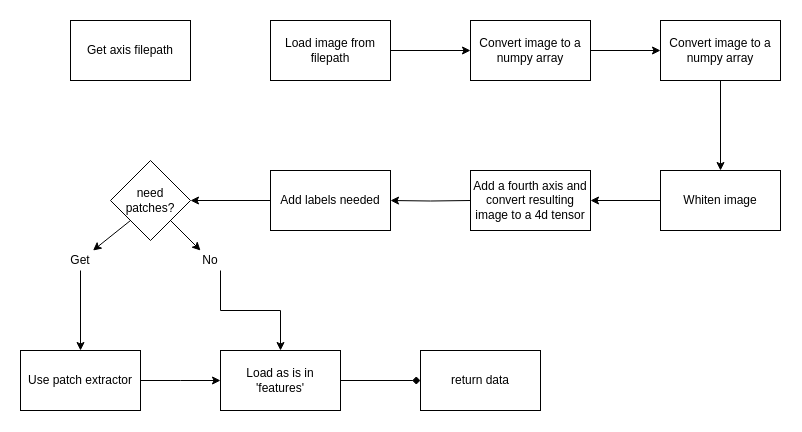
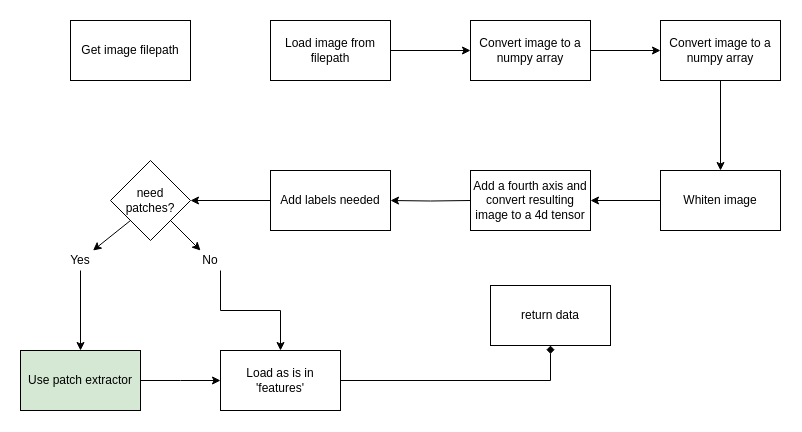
  <mxCell id="0" />
  <mxCell id="1" parent="0" />
- <mxCell id="2" value="Get axis filepath" style="rounded=0;whiteSpace=wrap;html=1;" vertex="1" parent="1"><mxGeometry x="70" y="20" width="120" height="60" as="geometry" /></mxCell>
+ <mxCell id="2" value="Get image filepath" style="rounded=0;whiteSpace=wrap;html=1;" vertex="1" parent="1"><mxGeometry x="70" y="20" width="120" height="60" as="geometry" /></mxCell>
  <mxCell id="3" value="" style="edgeStyle=orthogonalEdgeStyle;rounded=0;orthogonalLoop=1;jettySize=auto;html=1;" edge="1" parent="1" source="4" target="6"><mxGeometry relative="1" as="geometry" /></mxCell>
  <mxCell id="4" value="Load image from filepath" style="rounded=0;whiteSpace=wrap;html=1;" vertex="1" parent="1"><mxGeometry x="270" y="20" width="120" height="60" as="geometry" /></mxCell>
  <mxCell id="5" value="" style="edgeStyle=orthogonalEdgeStyle;rounded=0;orthogonalLoop=1;jettySize=auto;html=1;" edge="1" parent="1" source="6" target="8"><mxGeometry relative="1" as="geometry" /></mxCell>
  <mxCell id="6" value="Convert image to a numpy array" style="rounded=0;whiteSpace=wrap;html=1;" vertex="1" parent="1"><mxGeometry x="470" y="20" width="120" height="60" as="geometry" /></mxCell>
  <mxCell id="7" value="" style="edgeStyle=orthogonalEdgeStyle;rounded=0;orthogonalLoop=1;jettySize=auto;html=1;" edge="1" parent="1" source="8" target="10"><mxGeometry relative="1" as="geometry" /></mxCell>
  <mxCell id="8" value="Convert image to a numpy array" style="rounded=0;whiteSpace=wrap;html=1;" vertex="1" parent="1"><mxGeometry x="660" y="20" width="120" height="60" as="geometry" /></mxCell>
  <mxCell id="9" value="" style="edgeStyle=orthogonalEdgeStyle;rounded=0;orthogonalLoop=1;jettySize=auto;html=1;" edge="1" parent="1" source="10" target="12"><mxGeometry relative="1" as="geometry" /></mxCell>
  <mxCell id="10" value="Whiten image" style="rounded=0;whiteSpace=wrap;html=1;" vertex="1" parent="1"><mxGeometry x="660" y="170" width="120" height="60" as="geometry" /></mxCell>
  <mxCell id="11" value="" style="edgeStyle=orthogonalEdgeStyle;rounded=0;orthogonalLoop=1;jettySize=auto;html=1;" edge="1" parent="1" target="14"><mxGeometry relative="1" as="geometry"><mxPoint x="470" y="200" as="sourcePoint" /></mxGeometry></mxCell>
  <mxCell id="12" value="Add a fourth axis and convert resulting image to a 4d tensor" style="rounded=0;whiteSpace=wrap;html=1;" vertex="1" parent="1"><mxGeometry x="470" y="170" width="120" height="60" as="geometry" /></mxCell>
  <mxCell id="13" value="" style="edgeStyle=orthogonalEdgeStyle;rounded=0;orthogonalLoop=1;jettySize=auto;html=1;" edge="1" parent="1" source="14"><mxGeometry relative="1" as="geometry"><mxPoint x="190" y="200" as="targetPoint" /></mxGeometry></mxCell>
  <mxCell id="14" value="Add labels needed" style="rounded=0;whiteSpace=wrap;html=1;" vertex="1" parent="1"><mxGeometry x="270" y="170" width="120" height="60" as="geometry" /></mxCell>
  <mxCell id="15" value="need patches?" style="rhombus;whiteSpace=wrap;html=1;" vertex="1" parent="1"><mxGeometry x="110" y="160" width="80" height="80" as="geometry" /></mxCell>
  <mxCell id="16" value="" style="endArrow=classic;html=1;exitX=0;exitY=1;exitDx=0;exitDy=0;" edge="1" parent="1" target="17"><mxGeometry width="50" height="50" relative="1" as="geometry"><mxPoint x="130" y="220" as="sourcePoint" /><mxPoint x="80" y="260" as="targetPoint" /></mxGeometry></mxCell>
- <mxCell id="17" value="Get" style="text;html=1;strokeColor=none;fillColor=none;align=center;verticalAlign=middle;whiteSpace=wrap;rounded=0;" vertex="1" parent="1"><mxGeometry x="60" y="250" width="40" height="20" as="geometry" /></mxCell>
+ <mxCell id="17" value="Yes" style="text;html=1;strokeColor=none;fillColor=none;align=center;verticalAlign=middle;whiteSpace=wrap;rounded=0;" vertex="1" parent="1"><mxGeometry x="60" y="250" width="40" height="20" as="geometry" /></mxCell>
  <mxCell id="18" value="" style="endArrow=classic;html=1;exitX=1;exitY=1;exitDx=0;exitDy=0;" edge="1" parent="1"><mxGeometry width="50" height="50" relative="1" as="geometry"><mxPoint x="170" y="220" as="sourcePoint" /><mxPoint x="200" y="250" as="targetPoint" /></mxGeometry></mxCell>
  <mxCell id="19" style="edgeStyle=orthogonalEdgeStyle;rounded=0;orthogonalLoop=1;jettySize=auto;html=1;exitX=0.75;exitY=1;exitDx=0;exitDy=0;entryX=0.5;entryY=0;entryDx=0;entryDy=0;" edge="1" parent="1" source="20" target="22"><mxGeometry relative="1" as="geometry" /></mxCell>
  <mxCell id="20" value="No" style="text;html=1;strokeColor=none;fillColor=none;align=center;verticalAlign=middle;whiteSpace=wrap;rounded=0;" vertex="1" parent="1"><mxGeometry x="190" y="250" width="40" height="20" as="geometry" /></mxCell>
  <mxCell id="21" value="" style="edgeStyle=orthogonalEdgeStyle;rounded=0;orthogonalLoop=1;jettySize=auto;html=1;endArrow=diamond;" edge="1" parent="1" source="22" target="23"><mxGeometry relative="1" as="geometry" /></mxCell>
  <mxCell id="22" value="Load as is in 'features'" style="rounded=0;whiteSpace=wrap;html=1;" vertex="1" parent="1"><mxGeometry x="220" y="350" width="120" height="60" as="geometry" /></mxCell>
- <mxCell id="23" value="return data" style="rounded=0;whiteSpace=wrap;html=1;" vertex="1" parent="1"><mxGeometry x="420" y="350" width="120" height="60" as="geometry" /></mxCell>
+ <mxCell id="23" value="return data" style="rounded=0;whiteSpace=wrap;html=1;" vertex="1" parent="1"><mxGeometry x="490" y="285" width="120" height="60" as="geometry" /></mxCell>
  <mxCell id="24" value="" style="edgeStyle=orthogonalEdgeStyle;rounded=0;orthogonalLoop=1;jettySize=auto;html=1;" edge="1" parent="1"><mxGeometry relative="1" as="geometry"><mxPoint x="80" y="270" as="sourcePoint" /><mxPoint x="80" y="350" as="targetPoint" /></mxGeometry></mxCell>
  <mxCell id="25" value="" style="edgeStyle=orthogonalEdgeStyle;rounded=0;orthogonalLoop=1;jettySize=auto;html=1;" edge="1" parent="1" source="26"><mxGeometry relative="1" as="geometry"><mxPoint x="220" y="380" as="targetPoint" /></mxGeometry></mxCell>
- <mxCell id="26" value="Use patch extractor" style="rounded=0;whiteSpace=wrap;html=1;" vertex="1" parent="1"><mxGeometry x="20" y="350" width="120" height="60" as="geometry" /></mxCell>
+ <mxCell id="26" value="Use patch extractor" style="rounded=0;whiteSpace=wrap;html=1;fillColor=#d5e8d4;" vertex="1" parent="1"><mxGeometry x="20" y="350" width="120" height="60" as="geometry" /></mxCell>
